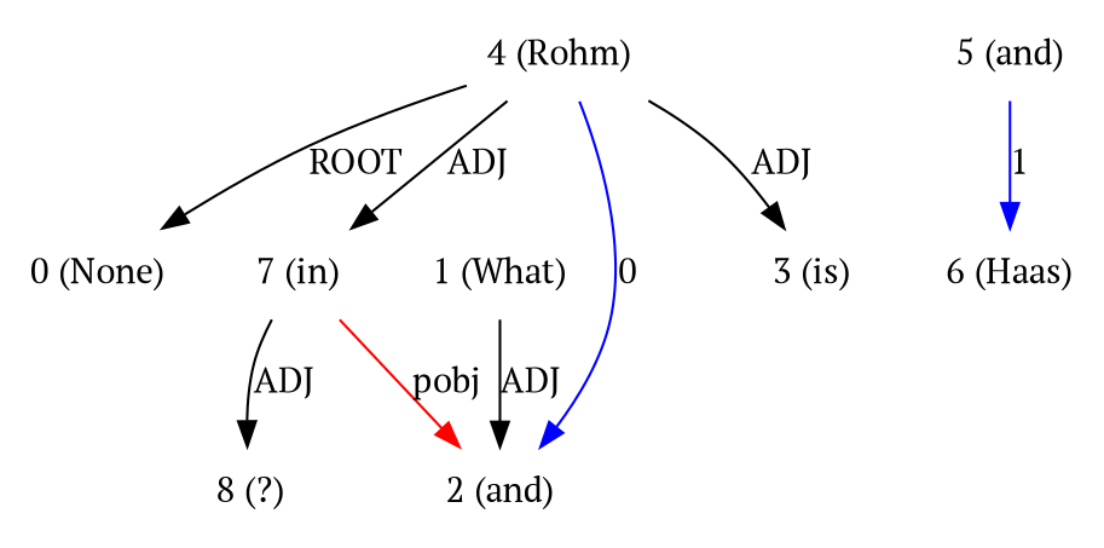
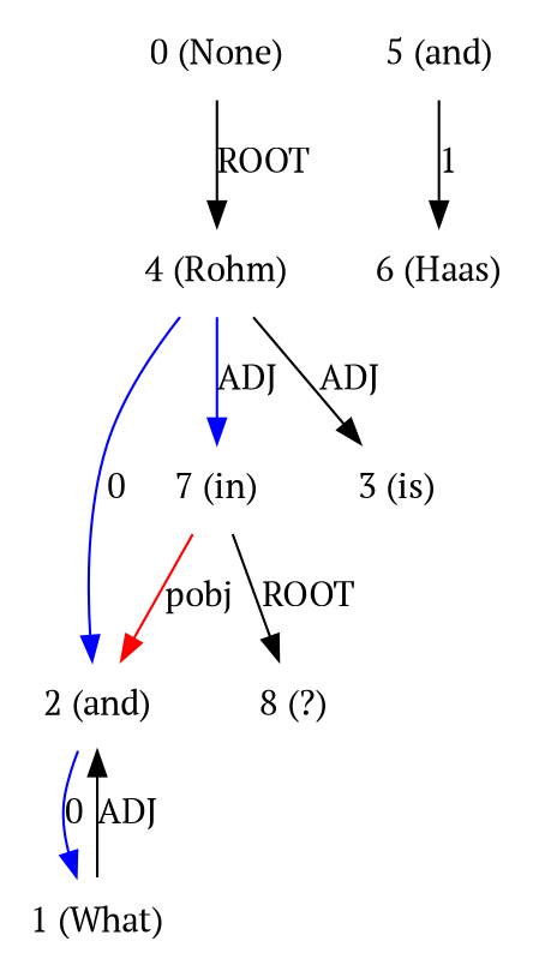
  digraph {
    fontname="PT Serif"
    node [fontname="PT Serif" shape=plaintext]
    edge [dir=forward fontname="PT Serif"]
    n1 [label="0 (None)"]
    n2 [label="4 (Rohm)"]
    n3 [label="2 (and)"]
    n4 [label="7 (in)"]
    n5 [label="3 (is)"]
    n6 [label="1 (What)"]
    n7 [label="8 (?)"]
    n8 [label="5 (and)"]
    n9 [label="6 (Haas)"]
-   n2 -> n1 [label=ROOT]
+   n1 -> n2 [label=ROOT]
    n2 -> n3 [color=blue label=0]
-   n2 -> n4 [label=ADJ]
+   n2 -> n4 [label=ADJ color=blue]
    n2 -> n5 [label=ADJ]
+   n3 -> n6 [color=blue label=0]
    n4 -> n3 [color=red label=pobj]
-   n4 -> n7 [label=ADJ]
+   n4 -> n7 [label=ROOT]
    n6 -> n3 [label=ADJ]
-   n8 -> n9 [label=1 color=blue]
+   n8 -> n9 [label=1]
  }
